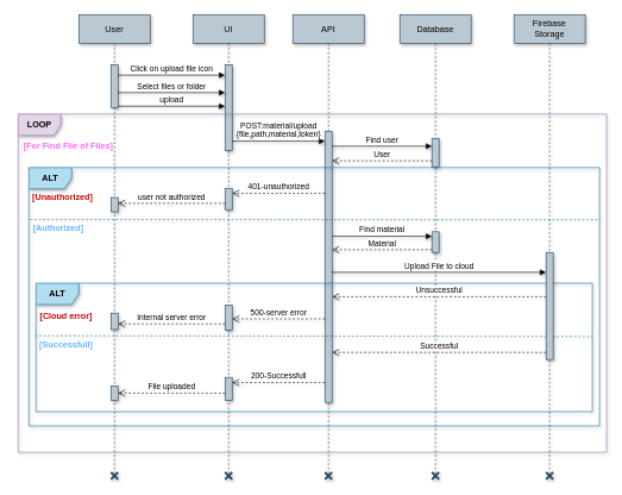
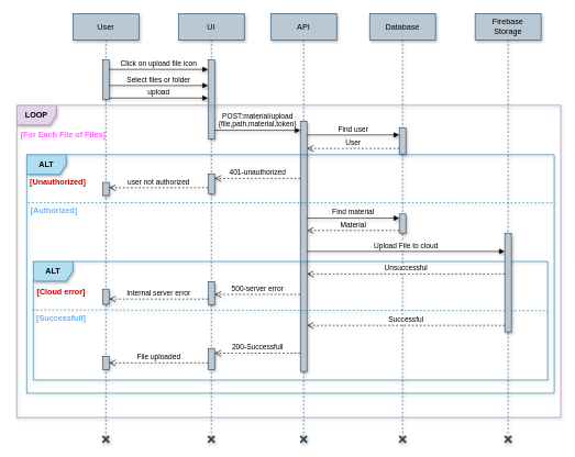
  <mxCell id="0" />
  <mxCell id="1" parent="0" />
  <mxCell id="2" value="User" style="shape=umlLifeline;perimeter=lifelinePerimeter;whiteSpace=wrap;html=1;container=1;dropTarget=0;collapsible=0;recursiveResize=0;outlineConnect=0;portConstraint=eastwest;newEdgeStyle={&quot;edgeStyle&quot;:&quot;elbowEdgeStyle&quot;,&quot;elbow&quot;:&quot;vertical&quot;,&quot;curved&quot;:0,&quot;rounded&quot;:0};fillColor=#bac8d3;strokeColor=#23445d;shadow=1;" parent="1" vertex="1"><mxGeometry x="110" y="20" width="100" height="643" as="geometry" /></mxCell>
  <mxCell id="3" value="" style="html=1;points=[[0,0,0,0,5],[0,1,0,0,-5],[1,0,0,0,5],[1,1,0,0,-5]];perimeter=orthogonalPerimeter;outlineConnect=0;targetShapes=umlLifeline;portConstraint=eastwest;newEdgeStyle={&quot;curved&quot;:0,&quot;rounded&quot;:0};fillColor=#bac8d3;strokeColor=#23445d;shadow=1;" parent="2" vertex="1"><mxGeometry x="45" y="70" width="10" height="60" as="geometry" /></mxCell>
  <mxCell id="4" value="" style="shape=umlDestroy;whiteSpace=wrap;html=1;strokeWidth=3;targetShapes=umlLifeline;fillColor=#bac8d3;strokeColor=#23445d;aspect=fixed;fontStyle=0;shadow=1;" parent="2" vertex="1"><mxGeometry x="45" y="641" width="10" height="10" as="geometry" /></mxCell>
  <mxCell id="5" value="UI" style="shape=umlLifeline;perimeter=lifelinePerimeter;whiteSpace=wrap;html=1;container=1;dropTarget=0;collapsible=0;recursiveResize=0;outlineConnect=0;portConstraint=eastwest;newEdgeStyle={&quot;edgeStyle&quot;:&quot;elbowEdgeStyle&quot;,&quot;elbow&quot;:&quot;vertical&quot;,&quot;curved&quot;:0,&quot;rounded&quot;:0};fillColor=#bac8d3;strokeColor=#23445d;shadow=1;" parent="1" vertex="1"><mxGeometry x="270" y="20" width="100" height="643" as="geometry" /></mxCell>
  <mxCell id="6" value="" style="html=1;points=[[0,0,0,0,5],[0,1,0,0,-5],[1,0,0,0,5],[1,1,0,0,-5]];perimeter=orthogonalPerimeter;outlineConnect=0;targetShapes=umlLifeline;portConstraint=eastwest;newEdgeStyle={&quot;curved&quot;:0,&quot;rounded&quot;:0};fillColor=#bac8d3;strokeColor=#23445d;shadow=1;" parent="5" vertex="1"><mxGeometry x="45" y="70" width="10" height="120" as="geometry" /></mxCell>
  <mxCell id="7" value="" style="html=1;points=[[0,0,0,0,5],[0,1,0,0,-5],[1,0,0,0,5],[1,1,0,0,-5]];perimeter=orthogonalPerimeter;outlineConnect=0;targetShapes=umlLifeline;portConstraint=eastwest;newEdgeStyle={&quot;curved&quot;:0,&quot;rounded&quot;:0};fillColor=#bac8d3;strokeColor=#23445d;shadow=1;" parent="5" vertex="1"><mxGeometry x="45" y="243" width="10" height="30" as="geometry" /></mxCell>
  <mxCell id="8" value="" style="shape=umlDestroy;whiteSpace=wrap;html=1;strokeWidth=3;targetShapes=umlLifeline;fillColor=#bac8d3;strokeColor=#23445d;aspect=fixed;fontStyle=0;shadow=1;" parent="5" vertex="1"><mxGeometry x="45" y="641" width="10" height="10" as="geometry" /></mxCell>
  <mxCell id="9" value="API" style="shape=umlLifeline;perimeter=lifelinePerimeter;whiteSpace=wrap;html=1;container=1;dropTarget=0;collapsible=0;recursiveResize=0;outlineConnect=0;portConstraint=eastwest;newEdgeStyle={&quot;edgeStyle&quot;:&quot;elbowEdgeStyle&quot;,&quot;elbow&quot;:&quot;vertical&quot;,&quot;curved&quot;:0,&quot;rounded&quot;:0};fillColor=#bac8d3;strokeColor=#23445d;shadow=1;" parent="1" vertex="1"><mxGeometry x="410" y="20" width="100" height="643" as="geometry" /></mxCell>
  <mxCell id="10" value="" style="html=1;points=[[0,0,0,0,5],[0,1,0,0,-5],[1,0,0,0,5],[1,1,0,0,-5]];perimeter=orthogonalPerimeter;outlineConnect=0;targetShapes=umlLifeline;portConstraint=eastwest;newEdgeStyle={&quot;curved&quot;:0,&quot;rounded&quot;:0};fillColor=#bac8d3;strokeColor=#23445d;shadow=1;" parent="9" vertex="1"><mxGeometry x="45" y="163" width="10" height="380" as="geometry" /></mxCell>
  <mxCell id="11" value="" style="shape=umlDestroy;whiteSpace=wrap;html=1;strokeWidth=3;targetShapes=umlLifeline;fillColor=#bac8d3;strokeColor=#23445d;aspect=fixed;fontStyle=0;shadow=1;" parent="9" vertex="1"><mxGeometry x="45" y="641" width="10" height="10" as="geometry" /></mxCell>
  <mxCell id="12" value="Database" style="shape=umlLifeline;perimeter=lifelinePerimeter;whiteSpace=wrap;html=1;container=1;dropTarget=0;collapsible=0;recursiveResize=0;outlineConnect=0;portConstraint=eastwest;newEdgeStyle={&quot;edgeStyle&quot;:&quot;elbowEdgeStyle&quot;,&quot;elbow&quot;:&quot;vertical&quot;,&quot;curved&quot;:0,&quot;rounded&quot;:0};fillColor=#bac8d3;strokeColor=#23445d;shadow=1;" parent="1" vertex="1"><mxGeometry x="560" y="20" width="100" height="643" as="geometry" /></mxCell>
  <mxCell id="13" value="" style="html=1;points=[[0,0,0,0,5],[0,1,0,0,-5],[1,0,0,0,5],[1,1,0,0,-5]];perimeter=orthogonalPerimeter;outlineConnect=0;targetShapes=umlLifeline;portConstraint=eastwest;newEdgeStyle={&quot;curved&quot;:0,&quot;rounded&quot;:0};fillColor=#bac8d3;strokeColor=#23445d;shadow=1;" parent="12" vertex="1"><mxGeometry x="45" y="173" width="10" height="40" as="geometry" /></mxCell>
  <mxCell id="14" value="" style="shape=umlDestroy;whiteSpace=wrap;html=1;strokeWidth=3;targetShapes=umlLifeline;fillColor=#bac8d3;strokeColor=#23445d;aspect=fixed;fontStyle=0;shadow=1;" parent="12" vertex="1"><mxGeometry x="45" y="641" width="10" height="10" as="geometry" /></mxCell>
  <mxCell id="15" value="Click on upload file icon" style="html=1;verticalAlign=bottom;endArrow=block;curved=0;rounded=0;shadow=1;" parent="1" edge="1"><mxGeometry width="80" relative="1" as="geometry"><mxPoint x="165" y="104.5" as="sourcePoint" /><mxPoint x="315" y="104.5" as="targetPoint" /></mxGeometry></mxCell>
  <mxCell id="16" value="Select files or folder" style="html=1;verticalAlign=bottom;endArrow=block;curved=0;rounded=0;shadow=1;" parent="1" edge="1"><mxGeometry width="80" relative="1" as="geometry"><mxPoint x="165" y="129" as="sourcePoint" /><mxPoint x="315" y="129" as="targetPoint" /></mxGeometry></mxCell>
  <mxCell id="17" value="POST:material/upload&lt;div&gt;{file,path,material,token}&lt;/div&gt;" style="html=1;verticalAlign=bottom;endArrow=block;curved=0;rounded=0;shadow=1;" parent="1" edge="1"><mxGeometry width="80" relative="1" as="geometry"><mxPoint x="325" y="197" as="sourcePoint" /><mxPoint x="455" y="197" as="targetPoint" /></mxGeometry></mxCell>
  <mxCell id="18" value="Find user" style="html=1;verticalAlign=bottom;endArrow=block;curved=0;rounded=0;shadow=1;" parent="1" edge="1"><mxGeometry width="80" relative="1" as="geometry"><mxPoint x="465" y="204" as="sourcePoint" /><mxPoint x="605" y="204" as="targetPoint" /></mxGeometry></mxCell>
  <mxCell id="19" value="User" style="html=1;verticalAlign=bottom;endArrow=open;dashed=1;endSize=8;curved=0;rounded=0;shadow=1;" parent="1" edge="1"><mxGeometry relative="1" as="geometry"><mxPoint x="605" y="224.5" as="sourcePoint" /><mxPoint x="465" y="224.5" as="targetPoint" /></mxGeometry></mxCell>
  <mxCell id="20" value="ALT" style="shape=umlFrame;whiteSpace=wrap;html=1;pointerEvents=0;width=60;height=30;fillColor=#b1ddf0;strokeColor=#10739e;shadow=1;fontStyle=1" parent="1" vertex="1"><mxGeometry y="234" width="800" height="362" as="geometry" x="40" /></mxCell>
  <mxCell id="21" value="&lt;b&gt;&lt;font color=&quot;#cc0000&quot;&gt;[Unauthorized]&lt;/font&gt;&lt;/b&gt;" style="text;html=1;align=center;verticalAlign=middle;resizable=0;points=[];autosize=1;strokeColor=none;fillColor=none;shadow=1;" parent="1" vertex="1"><mxGeometry x="32" y="261" width="110" height="30" as="geometry" /></mxCell>
  <mxCell id="22" value="401-unauthorized" style="html=1;verticalAlign=bottom;endArrow=open;dashed=1;endSize=8;curved=0;rounded=0;shadow=1;" parent="1" edge="1"><mxGeometry relative="1" as="geometry"><mxPoint x="455" y="270" as="sourcePoint" /><mxPoint x="325" y="270" as="targetPoint" /></mxGeometry></mxCell>
  <mxCell id="23" value="user not authorized" style="html=1;verticalAlign=bottom;endArrow=open;dashed=1;endSize=8;curved=0;rounded=0;shadow=1;" parent="1" edge="1"><mxGeometry relative="1" as="geometry"><mxPoint x="315" y="284" as="sourcePoint" /><mxPoint x="165" y="284" as="targetPoint" /></mxGeometry></mxCell>
  <mxCell id="24" value="" style="html=1;points=[[0,0,0,0,5],[0,1,0,0,-5],[1,0,0,0,5],[1,1,0,0,-5]];perimeter=orthogonalPerimeter;outlineConnect=0;targetShapes=umlLifeline;portConstraint=eastwest;newEdgeStyle={&quot;curved&quot;:0,&quot;rounded&quot;:0};fillColor=#bac8d3;strokeColor=#23445d;shadow=1;" parent="1" vertex="1"><mxGeometry x="155" y="276" width="10" height="20" as="geometry" /></mxCell>
  <mxCell id="25" value="" style="endArrow=none;dashed=1;html=1;rounded=0;fillColor=#b1ddf0;strokeColor=#10739e;fontStyle=1;exitX=0;exitY=0.305;exitDx=0;exitDy=0;exitPerimeter=0;entryX=1.001;entryY=0.202;entryDx=0;entryDy=0;entryPerimeter=0;shadow=1;" parent="1" target="20" edge="1"><mxGeometry width="50" height="50" relative="1" as="geometry"><mxPoint x="41.95" y="306.74" as="sourcePoint" /><mxPoint x="690" y="306" as="targetPoint" /></mxGeometry></mxCell>
  <mxCell id="26" value="500-server error" style="html=1;verticalAlign=bottom;endArrow=open;dashed=1;endSize=8;curved=0;rounded=0;entryX=1;entryY=0;entryDx=0;entryDy=5;entryPerimeter=0;shadow=1;" parent="1" edge="1"><mxGeometry relative="1" as="geometry"><mxPoint x="455" y="446" as="sourcePoint" /><mxPoint x="325" y="446" as="targetPoint" /></mxGeometry></mxCell>
  <mxCell id="27" value="" style="html=1;points=[[0,0,0,0,5],[0,1,0,0,-5],[1,0,0,0,5],[1,1,0,0,-5]];perimeter=orthogonalPerimeter;outlineConnect=0;targetShapes=umlLifeline;portConstraint=eastwest;newEdgeStyle={&quot;curved&quot;:0,&quot;rounded&quot;:0};fillColor=#bac8d3;strokeColor=#23445d;shadow=1;" parent="1" vertex="1"><mxGeometry x="315" y="427" width="10" height="35" as="geometry" /></mxCell>
  <mxCell id="28" value="Internal server error" style="html=1;verticalAlign=bottom;endArrow=open;dashed=1;endSize=8;curved=0;rounded=0;shadow=1;" parent="1" edge="1"><mxGeometry relative="1" as="geometry"><mxPoint x="315" y="453" as="sourcePoint" /><mxPoint x="165" y="453" as="targetPoint" /></mxGeometry></mxCell>
  <mxCell id="29" value="" style="html=1;points=[[0,0,0,0,5],[0,1,0,0,-5],[1,0,0,0,5],[1,1,0,0,-5]];perimeter=orthogonalPerimeter;outlineConnect=0;targetShapes=umlLifeline;portConstraint=eastwest;newEdgeStyle={&quot;curved&quot;:0,&quot;rounded&quot;:0};fillColor=#bac8d3;strokeColor=#23445d;shadow=1;" parent="1" vertex="1"><mxGeometry x="155" y="438" width="10" height="23" as="geometry" /></mxCell>
  <mxCell id="30" value="&lt;b&gt;&lt;font color=&quot;#66b2ff&quot;&gt;[Authorized]&lt;/font&gt;&lt;/b&gt;" style="text;html=1;align=center;verticalAlign=middle;resizable=0;points=[];autosize=1;strokeColor=none;fillColor=none;shadow=1;" parent="1" vertex="1"><mxGeometry x="36" y="304" width="90" height="30" as="geometry" /></mxCell>
  <mxCell id="31" value="" style="html=1;points=[[0,0,0,0,5],[0,1,0,0,-5],[1,0,0,0,5],[1,1,0,0,-5]];perimeter=orthogonalPerimeter;outlineConnect=0;targetShapes=umlLifeline;portConstraint=eastwest;newEdgeStyle={&quot;curved&quot;:0,&quot;rounded&quot;:0};fillColor=#bac8d3;strokeColor=#23445d;shadow=1;" parent="1" vertex="1"><mxGeometry x="315" y="528" width="10" height="32" as="geometry" /></mxCell>
  <mxCell id="32" value="" style="html=1;points=[[0,0,0,0,5],[0,1,0,0,-5],[1,0,0,0,5],[1,1,0,0,-5]];perimeter=orthogonalPerimeter;outlineConnect=0;targetShapes=umlLifeline;portConstraint=eastwest;newEdgeStyle={&quot;curved&quot;:0,&quot;rounded&quot;:0};fillColor=#bac8d3;strokeColor=#23445d;shadow=1;" parent="1" vertex="1"><mxGeometry x="155" y="540" width="10" height="20" as="geometry" /></mxCell>
  <mxCell id="33" value="File uploaded" style="html=1;verticalAlign=bottom;endArrow=open;dashed=1;endSize=8;curved=0;rounded=0;shadow=1;" parent="1" edge="1"><mxGeometry relative="1" as="geometry"><mxPoint x="315" y="550" as="sourcePoint" /><mxPoint x="165" y="550" as="targetPoint" /></mxGeometry></mxCell>
  <mxCell id="34" value="Upload File to cloud" style="html=1;verticalAlign=bottom;endArrow=block;curved=0;rounded=0;shadow=1;" parent="1" edge="1"><mxGeometry width="80" relative="1" as="geometry"><mxPoint x="465" y="380.78" as="sourcePoint" /><mxPoint x="765" y="380.78" as="targetPoint" /></mxGeometry></mxCell>
  <mxCell id="35" value="" style="html=1;points=[[0,0,0,0,5],[0,1,0,0,-5],[1,0,0,0,5],[1,1,0,0,-5]];perimeter=orthogonalPerimeter;outlineConnect=0;targetShapes=umlLifeline;portConstraint=eastwest;newEdgeStyle={&quot;curved&quot;:0,&quot;rounded&quot;:0};fillColor=#bac8d3;strokeColor=#23445d;shadow=1;" parent="1" vertex="1"><mxGeometry x="605" y="324" width="10" height="29" as="geometry" /></mxCell>
  <mxCell id="36" value="ALT" style="shape=umlFrame;whiteSpace=wrap;html=1;pointerEvents=0;fillColor=#b1ddf0;strokeColor=#10739e;shadow=1;fontStyle=1" parent="1" vertex="1"><mxGeometry x="50" y="396" width="780" height="180" as="geometry" /></mxCell>
  <mxCell id="37" value="" style="endArrow=none;dashed=1;html=1;rounded=0;exitX=-0.002;exitY=0.366;exitDx=0;exitDy=0;exitPerimeter=0;fillColor=#b1ddf0;strokeColor=#10739e;entryX=1;entryY=0.371;entryDx=0;entryDy=0;entryPerimeter=0;shadow=1;" parent="1" edge="1"><mxGeometry width="50" height="50" relative="1" as="geometry"><mxPoint x="48.44" y="469.5" as="sourcePoint" /><mxPoint x="830" y="470.75" as="targetPoint" /></mxGeometry></mxCell>
  <mxCell id="38" value="200-Successfull" style="html=1;verticalAlign=bottom;endArrow=open;dashed=1;endSize=8;curved=0;rounded=0;entryX=1;entryY=0;entryDx=0;entryDy=5;entryPerimeter=0;shadow=1;" parent="1" edge="1"><mxGeometry relative="1" as="geometry"><mxPoint x="455" y="535.22" as="sourcePoint" /><mxPoint x="325" y="535.22" as="targetPoint" /></mxGeometry></mxCell>
  <mxCell id="39" value="&lt;b&gt;&lt;font color=&quot;#cc0000&quot;&gt;[Cloud error]&lt;/font&gt;&lt;/b&gt;" style="text;html=1;align=center;verticalAlign=middle;resizable=0;points=[];autosize=1;strokeColor=none;fillColor=none;shadow=1;" parent="1" vertex="1"><mxGeometry x="42" y="427" width="100" height="30" as="geometry" /></mxCell>
  <mxCell id="40" value="&lt;b&gt;&lt;font color=&quot;#66b2ff&quot;&gt;[Successfull]&lt;/font&gt;&lt;/b&gt;" style="text;html=1;align=center;verticalAlign=middle;resizable=0;points=[];autosize=1;strokeColor=none;fillColor=none;shadow=1;" parent="1" vertex="1"><mxGeometry x="42" y="467" width="100" height="30" as="geometry" /></mxCell>
  <mxCell id="41" value="Firebase&lt;div&gt;Storage&lt;/div&gt;" style="shape=umlLifeline;perimeter=lifelinePerimeter;whiteSpace=wrap;html=1;container=1;dropTarget=0;collapsible=0;recursiveResize=0;outlineConnect=0;portConstraint=eastwest;newEdgeStyle={&quot;edgeStyle&quot;:&quot;elbowEdgeStyle&quot;,&quot;elbow&quot;:&quot;vertical&quot;,&quot;curved&quot;:0,&quot;rounded&quot;:0};fillColor=#bac8d3;strokeColor=#23445d;shadow=1;" parent="1" vertex="1"><mxGeometry x="720" y="20" width="100" height="643" as="geometry" /></mxCell>
  <mxCell id="42" value="" style="html=1;points=[[0,0,0,0,5],[0,1,0,0,-5],[1,0,0,0,5],[1,1,0,0,-5]];perimeter=orthogonalPerimeter;outlineConnect=0;targetShapes=umlLifeline;portConstraint=eastwest;newEdgeStyle={&quot;curved&quot;:0,&quot;rounded&quot;:0};fillColor=#bac8d3;strokeColor=#23445d;shadow=1;" parent="41" vertex="1"><mxGeometry x="45" y="333" width="10" height="150" as="geometry" /></mxCell>
  <mxCell id="43" value="" style="shape=umlDestroy;whiteSpace=wrap;html=1;strokeWidth=3;targetShapes=umlLifeline;fillColor=#bac8d3;strokeColor=#23445d;aspect=fixed;fontStyle=0;shadow=1;" parent="41" vertex="1"><mxGeometry x="45" y="641" width="10" height="10" as="geometry" /></mxCell>
  <mxCell id="44" value="Find material" style="html=1;verticalAlign=bottom;endArrow=block;curved=0;rounded=0;shadow=1;" parent="1" edge="1"><mxGeometry width="80" relative="1" as="geometry"><mxPoint x="465" y="330.33" as="sourcePoint" /><mxPoint x="605" y="330.33" as="targetPoint" /></mxGeometry></mxCell>
  <mxCell id="45" value="Unsuccessful" style="html=1;verticalAlign=bottom;endArrow=open;dashed=1;endSize=8;curved=0;rounded=0;shadow=1;" parent="1" edge="1"><mxGeometry relative="1" as="geometry"><mxPoint x="765" y="415" as="sourcePoint" /><mxPoint x="465" y="415" as="targetPoint" /></mxGeometry></mxCell>
  <mxCell id="46" value="Successful" style="html=1;verticalAlign=bottom;endArrow=open;dashed=1;endSize=8;curved=0;rounded=0;shadow=1;" parent="1" edge="1"><mxGeometry relative="1" as="geometry"><mxPoint x="765" y="493" as="sourcePoint" /><mxPoint x="465" y="493" as="targetPoint" /></mxGeometry></mxCell>
  <mxCell id="47" value="Material" style="html=1;verticalAlign=bottom;endArrow=open;dashed=1;endSize=8;curved=0;rounded=0;shadow=1;" parent="1" edge="1"><mxGeometry relative="1" as="geometry"><mxPoint x="605" y="349" as="sourcePoint" /><mxPoint x="465" y="349" as="targetPoint" /></mxGeometry></mxCell>
  <mxCell id="48" value="upload" style="html=1;verticalAlign=bottom;endArrow=block;curved=0;rounded=0;shadow=1;" parent="1" edge="1"><mxGeometry width="80" relative="1" as="geometry"><mxPoint x="165" y="148" as="sourcePoint" /><mxPoint x="315" y="148" as="targetPoint" /></mxGeometry></mxCell>
  <mxCell id="49" value="LOOP" style="shape=umlFrame;whiteSpace=wrap;html=1;pointerEvents=0;fillColor=#e1d5e7;strokeColor=#9673a6;shadow=1;fontStyle=1" parent="1" vertex="1"><mxGeometry x="25" y="159" width="825" height="474" as="geometry" /></mxCell>
- <mxCell id="50" value="&lt;b&gt;&lt;font color=&quot;#ff66ff&quot;&gt;[For Find File of Files]&lt;/font&gt;&lt;/b&gt;" style="text;html=1;align=center;verticalAlign=middle;resizable=0;points=[];autosize=1;strokeColor=none;fillColor=none;shadow=1;" parent="1" vertex="1"><mxGeometry x="20" y="189" width="150" height="30" as="geometry" /></mxCell>
+ <mxCell id="50" value="&lt;b&gt;&lt;font color=&quot;#ff66ff&quot;&gt;[For Each File of Files]&lt;/font&gt;&lt;/b&gt;" style="text;html=1;align=center;verticalAlign=middle;resizable=0;points=[];autosize=1;strokeColor=none;fillColor=none;shadow=1;" parent="1" vertex="1"><mxGeometry x="20" y="189" width="150" height="30" as="geometry" /></mxCell>
